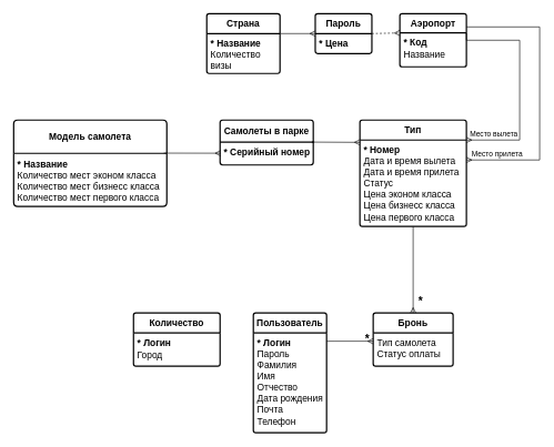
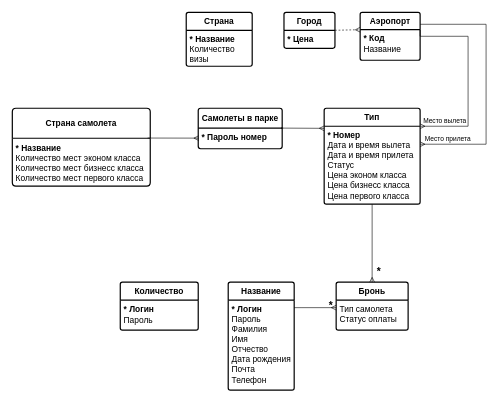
  <mxCell id="0" />
  <mxCell id="1" parent="0" />
- <mxCell id="2" value="&lt;b&gt;Пользователь&lt;/b&gt;" style="swimlane;childLayout=stackLayout;horizontal=1;startSize=30;horizontalStack=0;rounded=1;fontSize=14;fontStyle=0;strokeWidth=2;resizeParent=0;resizeLast=1;shadow=0;dashed=0;align=center;arcSize=4;whiteSpace=wrap;html=1;" parent="1" vertex="1"><mxGeometry x="380" y="470" width="110" height="180" as="geometry" /></mxCell>
+ <mxCell id="2" value="&lt;b&gt;Название&lt;/b&gt;" style="swimlane;childLayout=stackLayout;horizontal=1;startSize=30;horizontalStack=0;rounded=1;fontSize=14;fontStyle=0;strokeWidth=2;resizeParent=0;resizeLast=1;shadow=0;dashed=0;align=center;arcSize=4;whiteSpace=wrap;html=1;" parent="1" vertex="1"><mxGeometry x="380" y="470" width="110" height="180" as="geometry" /></mxCell>
  <mxCell id="3" value="&lt;font style=&quot;font-size: 14px;&quot;&gt;&lt;b&gt;* Логин&lt;br&gt;&lt;/b&gt;Пароль&lt;br&gt;Фамилия&lt;br&gt;Имя&lt;br&gt;Отчество&lt;br&gt;Дата рождения&lt;br&gt;Почта&lt;br&gt;Телефон&lt;/font&gt;" style="align=left;strokeColor=none;fillColor=none;spacingLeft=4;fontSize=12;verticalAlign=top;resizable=0;rotatable=0;part=1;html=1;" parent="2" vertex="1"><mxGeometry y="30" width="110" height="150" as="geometry" /></mxCell>
- <mxCell id="4" value="&lt;b&gt;Модель самолета&lt;/b&gt;" style="swimlane;childLayout=stackLayout;horizontal=1;startSize=50;horizontalStack=0;rounded=1;fontSize=14;fontStyle=0;strokeWidth=2;resizeParent=0;resizeLast=1;shadow=0;dashed=0;align=center;arcSize=4;whiteSpace=wrap;html=1;" parent="1" vertex="1"><mxGeometry x="20" y="180" width="230" height="130" as="geometry" /></mxCell>
+ <mxCell id="4" value="&lt;b&gt;Страна самолета&lt;/b&gt;" style="swimlane;childLayout=stackLayout;horizontal=1;startSize=50;horizontalStack=0;rounded=1;fontSize=14;fontStyle=0;strokeWidth=2;resizeParent=0;resizeLast=1;shadow=0;dashed=0;align=center;arcSize=4;whiteSpace=wrap;html=1;" parent="1" vertex="1"><mxGeometry x="20" y="180" width="230" height="130" as="geometry" /></mxCell>
  <mxCell id="5" value="&lt;div style=&quot;font-size: 15px;&quot;&gt;&lt;b style=&quot;background-color: initial; font-size: 14px;&quot;&gt;* Название&lt;/b&gt;&lt;/div&gt;&lt;font style=&quot;font-size: 14px;&quot;&gt;&lt;div style=&quot;&quot;&gt;&lt;span style=&quot;background-color: initial;&quot;&gt;Количество мест&amp;nbsp;&lt;/span&gt;&lt;span style=&quot;background-color: initial;&quot;&gt;эконом класса&lt;/span&gt;&lt;/div&gt;&lt;div style=&quot;&quot;&gt;&lt;span style=&quot;background-color: initial;&quot;&gt;Количество мест бизнесс класса&lt;/span&gt;&lt;/div&gt;&lt;div style=&quot;&quot;&gt;&lt;span style=&quot;background-color: initial;&quot;&gt;Количество мест первого класса&lt;/span&gt;&lt;/div&gt;&lt;/font&gt;" style="align=left;strokeColor=none;fillColor=none;spacingLeft=4;fontSize=12;verticalAlign=top;resizable=0;rotatable=0;part=1;html=1;" parent="4" vertex="1"><mxGeometry y="50" width="230" height="80" as="geometry" /></mxCell>
  <mxCell id="6" value="&lt;b&gt;Самолеты в парке&lt;/b&gt;" style="swimlane;childLayout=stackLayout;horizontal=1;startSize=33;horizontalStack=0;rounded=1;fontSize=14;fontStyle=0;strokeWidth=2;resizeParent=0;resizeLast=1;shadow=0;dashed=0;align=center;arcSize=4;whiteSpace=wrap;html=1;" parent="1" vertex="1"><mxGeometry x="330" y="180" width="140" height="67.5" as="geometry" /></mxCell>
- <mxCell id="7" value="&lt;font style=&quot;font-size: 14px;&quot;&gt;&lt;b&gt;* Серийный номер&lt;br&gt;&lt;/b&gt;&lt;br&gt;&lt;/font&gt;" style="align=left;strokeColor=none;fillColor=none;spacingLeft=4;fontSize=12;verticalAlign=top;resizable=0;rotatable=0;part=1;html=1;" parent="6" vertex="1"><mxGeometry y="33" width="140" height="34.5" as="geometry" /></mxCell>
+ <mxCell id="7" value="&lt;font style=&quot;font-size: 14px;&quot;&gt;&lt;b&gt;* Пароль номер&lt;br&gt;&lt;/b&gt;&lt;br&gt;&lt;/font&gt;" style="align=left;strokeColor=none;fillColor=none;spacingLeft=4;fontSize=12;verticalAlign=top;resizable=0;rotatable=0;part=1;html=1;" parent="6" vertex="1"><mxGeometry y="33" width="140" height="34.5" as="geometry" /></mxCell>
  <mxCell id="8" value="&lt;b&gt;Страна&lt;/b&gt;" style="swimlane;childLayout=stackLayout;horizontal=1;startSize=30;horizontalStack=0;rounded=1;fontSize=14;fontStyle=0;strokeWidth=2;resizeParent=0;resizeLast=1;shadow=0;dashed=0;align=center;arcSize=4;whiteSpace=wrap;html=1;" parent="1" vertex="1"><mxGeometry x="310" y="20" width="110" height="90" as="geometry" /></mxCell>
  <mxCell id="9" value="&lt;font style=&quot;font-size: 14px;&quot;&gt;&lt;b&gt;* Название&lt;br&gt;&lt;/b&gt;Количество&lt;br&gt;визы&lt;br&gt;&lt;/font&gt;" style="align=left;strokeColor=none;fillColor=none;spacingLeft=4;fontSize=12;verticalAlign=top;resizable=0;rotatable=0;part=1;html=1;" parent="8" vertex="1"><mxGeometry y="30" width="110" height="60" as="geometry" /></mxCell>
- <mxCell id="10" value="&lt;b&gt;Пароль&lt;/b&gt;" style="swimlane;childLayout=stackLayout;horizontal=1;startSize=30;horizontalStack=0;rounded=1;fontSize=14;fontStyle=0;strokeWidth=2;resizeParent=0;resizeLast=1;shadow=0;dashed=0;align=center;arcSize=4;whiteSpace=wrap;html=1;" parent="1" vertex="1"><mxGeometry x="473" y="20" width="85" height="60" as="geometry" /></mxCell>
+ <mxCell id="10" value="&lt;b&gt;Город&lt;/b&gt;" style="swimlane;childLayout=stackLayout;horizontal=1;startSize=30;horizontalStack=0;rounded=1;fontSize=14;fontStyle=0;strokeWidth=2;resizeParent=0;resizeLast=1;shadow=0;dashed=0;align=center;arcSize=4;whiteSpace=wrap;html=1;" parent="1" vertex="1"><mxGeometry x="473" y="20" width="85" height="60" as="geometry" /></mxCell>
  <mxCell id="11" value="&lt;font style=&quot;font-size: 14px;&quot;&gt;&lt;b&gt;* Цена&lt;br&gt;&lt;/b&gt;&lt;br&gt;&lt;/font&gt;" style="align=left;strokeColor=none;fillColor=none;spacingLeft=4;fontSize=12;verticalAlign=top;resizable=0;rotatable=0;part=1;html=1;" parent="10" vertex="1"><mxGeometry y="30" width="85" height="30" as="geometry" /></mxCell>
  <mxCell id="12" value="&lt;b&gt;Аэропорт&lt;/b&gt;" style="swimlane;childLayout=stackLayout;horizontal=1;startSize=29;horizontalStack=0;rounded=1;fontSize=14;fontStyle=0;strokeWidth=2;resizeParent=0;resizeLast=1;shadow=0;dashed=0;align=center;arcSize=4;whiteSpace=wrap;html=1;" parent="1" vertex="1"><mxGeometry x="600" y="20" width="100" height="80" as="geometry" /></mxCell>
  <mxCell id="13" value="&lt;font style=&quot;font-size: 14px;&quot;&gt;&lt;b&gt;* Код&lt;br&gt;&lt;/b&gt;Название&lt;br&gt;&lt;br&gt;&lt;/font&gt;" style="align=left;strokeColor=none;fillColor=none;spacingLeft=4;fontSize=12;verticalAlign=top;resizable=0;rotatable=0;part=1;html=1;" parent="12" vertex="1"><mxGeometry y="29" width="100" height="51" as="geometry" /></mxCell>
  <mxCell id="14" value="&lt;b&gt;Тип&lt;/b&gt;" style="swimlane;childLayout=stackLayout;horizontal=1;startSize=30;horizontalStack=0;rounded=1;fontSize=14;fontStyle=0;strokeWidth=2;resizeParent=0;resizeLast=1;shadow=0;dashed=0;align=center;arcSize=4;whiteSpace=wrap;html=1;" parent="1" vertex="1"><mxGeometry x="540" y="180" width="160" height="160" as="geometry" /></mxCell>
  <mxCell id="15" value="&lt;font style=&quot;font-size: 14px;&quot;&gt;&lt;b&gt;* Номер&lt;/b&gt;&lt;br&gt;Дата и время вылета&lt;br&gt;Дата и время прилета&lt;br&gt;Статус&lt;br&gt;Цена эконом класса&lt;br&gt;Цена бизнесс класса&lt;br&gt;Цена первого класса&lt;br&gt;&lt;/font&gt;" style="align=left;strokeColor=none;fillColor=none;spacingLeft=4;fontSize=12;verticalAlign=top;resizable=0;rotatable=0;part=1;html=1;" parent="14" vertex="1"><mxGeometry y="30" width="160" height="130" as="geometry" /></mxCell>
  <mxCell id="16" style="edgeStyle=orthogonalEdgeStyle;rounded=0;orthogonalLoop=1;jettySize=auto;html=1;exitX=0.5;exitY=1;exitDx=0;exitDy=0;" parent="14" source="15" target="15" edge="1"><mxGeometry relative="1" as="geometry" /></mxCell>
  <mxCell id="17" value="&lt;b&gt;Бронь&lt;/b&gt;" style="swimlane;childLayout=stackLayout;horizontal=1;startSize=30;horizontalStack=0;rounded=1;fontSize=14;fontStyle=0;strokeWidth=2;resizeParent=0;resizeLast=1;shadow=0;dashed=0;align=center;arcSize=4;whiteSpace=wrap;html=1;" parent="1" vertex="1"><mxGeometry x="560" y="470" width="120" height="80" as="geometry" /></mxCell>
  <mxCell id="18" value="&lt;font style=&quot;font-size: 14px;&quot;&gt;Тип самолета&lt;br&gt;Статус оплаты&lt;br&gt;&lt;/font&gt;" style="align=left;strokeColor=none;fillColor=none;spacingLeft=4;fontSize=12;verticalAlign=top;resizable=0;rotatable=0;part=1;html=1;" parent="17" vertex="1"><mxGeometry y="30" width="120" height="50" as="geometry" /></mxCell>
- <mxCell id="19" value="" style="edgeStyle=orthogonalEdgeStyle;fontSize=12;html=1;endArrow=ERmany;rounded=0;exitX=1;exitY=0;exitDx=0;exitDy=0;entryX=0;entryY=0;entryDx=0;entryDy=0;" parent="1" source="9" target="11" edge="1"><mxGeometry width="100" height="100" relative="1" as="geometry"><mxPoint x="470" y="140" as="sourcePoint" /><mxPoint x="570" y="140" as="targetPoint" /><Array as="points"><mxPoint x="470" y="50" /><mxPoint x="470" y="50" /></Array></mxGeometry></mxCell>
  <mxCell id="20" value="" style="edgeStyle=orthogonalEdgeStyle;fontSize=12;html=1;endArrow=ERmany;rounded=0;exitX=1;exitY=0.5;exitDx=0;exitDy=0;entryX=0;entryY=0;entryDx=0;entryDy=0;dashed=1;" parent="1" source="10" target="13" edge="1"><mxGeometry width="100" height="100" relative="1" as="geometry"><mxPoint x="585" y="130" as="sourcePoint" /><mxPoint x="665" y="130" as="targetPoint" /><Array as="points"><mxPoint x="600" y="50" /></Array></mxGeometry></mxCell>
  <mxCell id="21" value="" style="edgeStyle=orthogonalEdgeStyle;fontSize=12;html=1;endArrow=ERmany;rounded=0;exitX=0.981;exitY=-0.004;exitDx=0;exitDy=0;exitPerimeter=0;entryX=0.006;entryY=0.488;entryDx=0;entryDy=0;entryPerimeter=0;" parent="1" source="5" target="7" edge="1"><mxGeometry width="100" height="100" relative="1" as="geometry"><mxPoint x="250" y="230" as="sourcePoint" /><mxPoint x="370" y="230" as="targetPoint" /><Array as="points"><mxPoint x="250" y="230" /></Array></mxGeometry></mxCell>
  <mxCell id="22" value="" style="edgeStyle=orthogonalEdgeStyle;fontSize=12;html=1;endArrow=ERmany;rounded=0;exitX=1.012;exitY=0.49;exitDx=0;exitDy=0;exitPerimeter=0;entryX=0.005;entryY=0.02;entryDx=0;entryDy=0;entryPerimeter=0;" parent="1" source="6" edge="1"><mxGeometry width="100" height="100" relative="1" as="geometry"><mxPoint x="469.76" y="214.004" as="sourcePoint" /><mxPoint x="540" y="213.5" as="targetPoint" /><Array as="points"><mxPoint x="468" y="213" /></Array></mxGeometry></mxCell>
  <mxCell id="23" value="" style="edgeStyle=orthogonalEdgeStyle;fontSize=12;html=1;endArrow=ERmany;rounded=0;exitX=1;exitY=0;exitDx=0;exitDy=0;entryX=1;entryY=0;entryDx=0;entryDy=0;" parent="1" source="13" target="15" edge="1"><mxGeometry width="100" height="100" relative="1" as="geometry"><mxPoint x="740" y="130" as="sourcePoint" /><mxPoint x="822.12" y="130.28" as="targetPoint" /><Array as="points"><mxPoint x="700" y="60" /><mxPoint x="780" y="60" /><mxPoint x="780" y="210" /></Array></mxGeometry></mxCell>
  <mxCell id="24" value="Место вылета" style="edgeLabel;html=1;align=center;verticalAlign=middle;resizable=0;points=[];" parent="23" vertex="1" connectable="0"><mxGeometry x="0.774" y="3" relative="1" as="geometry"><mxPoint x="4" y="-13" as="offset" /></mxGeometry></mxCell>
  <mxCell id="25" value="" style="edgeStyle=orthogonalEdgeStyle;fontSize=12;html=1;endArrow=ERmany;rounded=0;exitX=1;exitY=0;exitDx=0;exitDy=0;" parent="1" edge="1"><mxGeometry width="100" height="100" relative="1" as="geometry"><mxPoint x="700" y="40" as="sourcePoint" /><mxPoint x="700" y="240" as="targetPoint" /><Array as="points"><mxPoint x="810" y="40" /><mxPoint x="810" y="240" /></Array></mxGeometry></mxCell>
  <mxCell id="26" value="Место прилета" style="edgeLabel;html=1;align=center;verticalAlign=middle;resizable=0;points=[];" parent="25" vertex="1" connectable="0"><mxGeometry x="0.734" y="1" relative="1" as="geometry"><mxPoint x="-11" y="-11" as="offset" /></mxGeometry></mxCell>
  <mxCell id="27" style="edgeStyle=orthogonalEdgeStyle;rounded=0;orthogonalLoop=1;jettySize=auto;html=1;entryX=0;entryY=0.25;entryDx=0;entryDy=0;endArrow=ERmany;endFill=0;" parent="1" source="3" target="18" edge="1"><mxGeometry relative="1" as="geometry"><Array as="points"><mxPoint x="503" y="513" /></Array></mxGeometry></mxCell>
  <mxCell id="28" value="&lt;b&gt;&lt;font style=&quot;font-size: 17px;&quot;&gt;*&lt;/font&gt;&lt;/b&gt;" style="edgeLabel;html=1;align=center;verticalAlign=middle;resizable=0;points=[];labelBackgroundColor=none;" parent="27" vertex="1" connectable="0"><mxGeometry x="0.257" y="1" relative="1" as="geometry"><mxPoint x="16" y="-1" as="offset" /></mxGeometry></mxCell>
  <mxCell id="29" style="edgeStyle=orthogonalEdgeStyle;rounded=0;orthogonalLoop=1;jettySize=auto;html=1;entryX=0.5;entryY=0;entryDx=0;entryDy=0;endArrow=ERmany;endFill=0;" parent="1" source="15" target="17" edge="1"><mxGeometry relative="1" as="geometry" /></mxCell>
  <mxCell id="30" value="*" style="edgeLabel;html=1;align=center;verticalAlign=top;resizable=0;points=[];fontSize=17;fontStyle=1;spacing=0;horizontal=1;labelPosition=center;verticalLabelPosition=bottom;labelBackgroundColor=none;" parent="29" vertex="1" connectable="0"><mxGeometry x="0.504" y="-2" relative="1" as="geometry"><mxPoint x="12" as="offset" /></mxGeometry></mxCell>
  <mxCell id="31" value="&lt;b&gt;Количество&lt;/b&gt;" style="swimlane;childLayout=stackLayout;horizontal=1;startSize=30;horizontalStack=0;rounded=1;fontSize=14;fontStyle=0;strokeWidth=2;resizeParent=0;resizeLast=1;shadow=0;dashed=0;align=center;arcSize=4;whiteSpace=wrap;html=1;" parent="1" vertex="1"><mxGeometry x="200" y="470" width="130" height="80" as="geometry" /></mxCell>
- <mxCell id="32" value="&lt;div style=&quot;font-size: 15px;&quot;&gt;&lt;b style=&quot;background-color: initial; font-size: 14px;&quot;&gt;* Логин&lt;/b&gt;&lt;/div&gt;&lt;font style=&quot;font-size: 14px;&quot;&gt;&lt;div style=&quot;&quot;&gt;&lt;span style=&quot;background-color: initial;&quot;&gt;Город&lt;/span&gt;&lt;/div&gt;&lt;/font&gt;" style="align=left;strokeColor=none;fillColor=none;spacingLeft=4;fontSize=12;verticalAlign=top;resizable=0;rotatable=0;part=1;html=1;" parent="31" vertex="1"><mxGeometry y="30" width="130" height="50" as="geometry" /></mxCell>
+ <mxCell id="32" value="&lt;div style=&quot;font-size: 15px;&quot;&gt;&lt;b style=&quot;background-color: initial; font-size: 14px;&quot;&gt;* Логин&lt;/b&gt;&lt;/div&gt;&lt;font style=&quot;font-size: 14px;&quot;&gt;&lt;div style=&quot;&quot;&gt;&lt;span style=&quot;background-color: initial;&quot;&gt;Пароль&lt;/span&gt;&lt;/div&gt;&lt;/font&gt;" style="align=left;strokeColor=none;fillColor=none;spacingLeft=4;fontSize=12;verticalAlign=top;resizable=0;rotatable=0;part=1;html=1;" parent="31" vertex="1"><mxGeometry y="30" width="130" height="50" as="geometry" /></mxCell>
